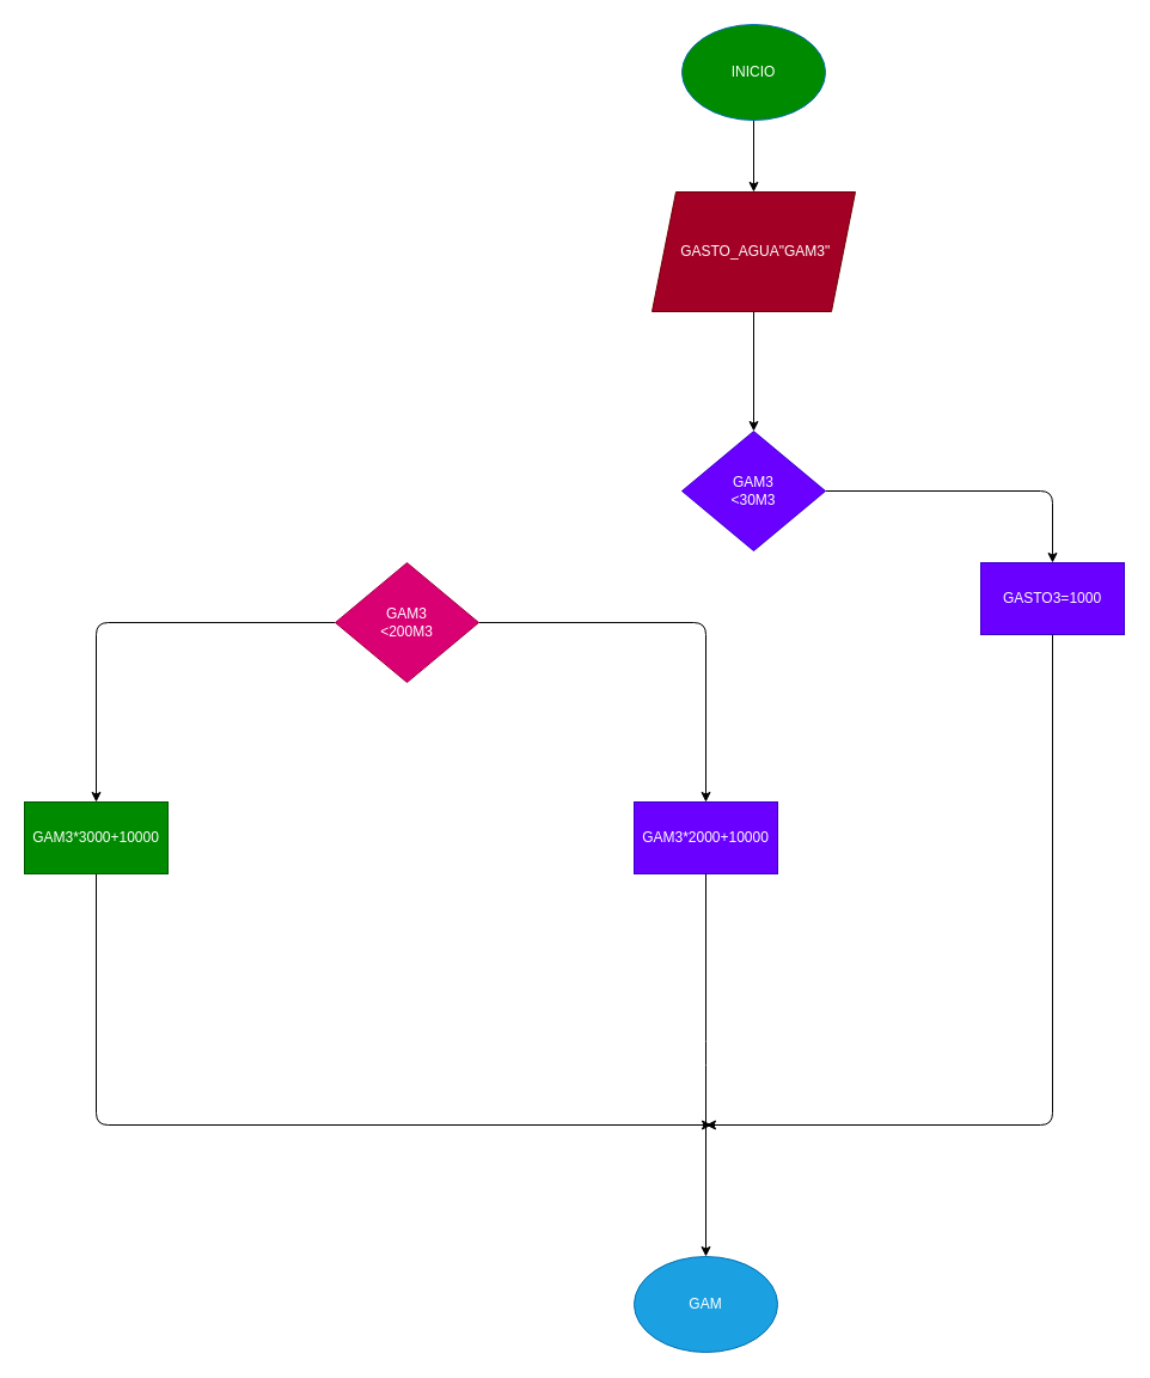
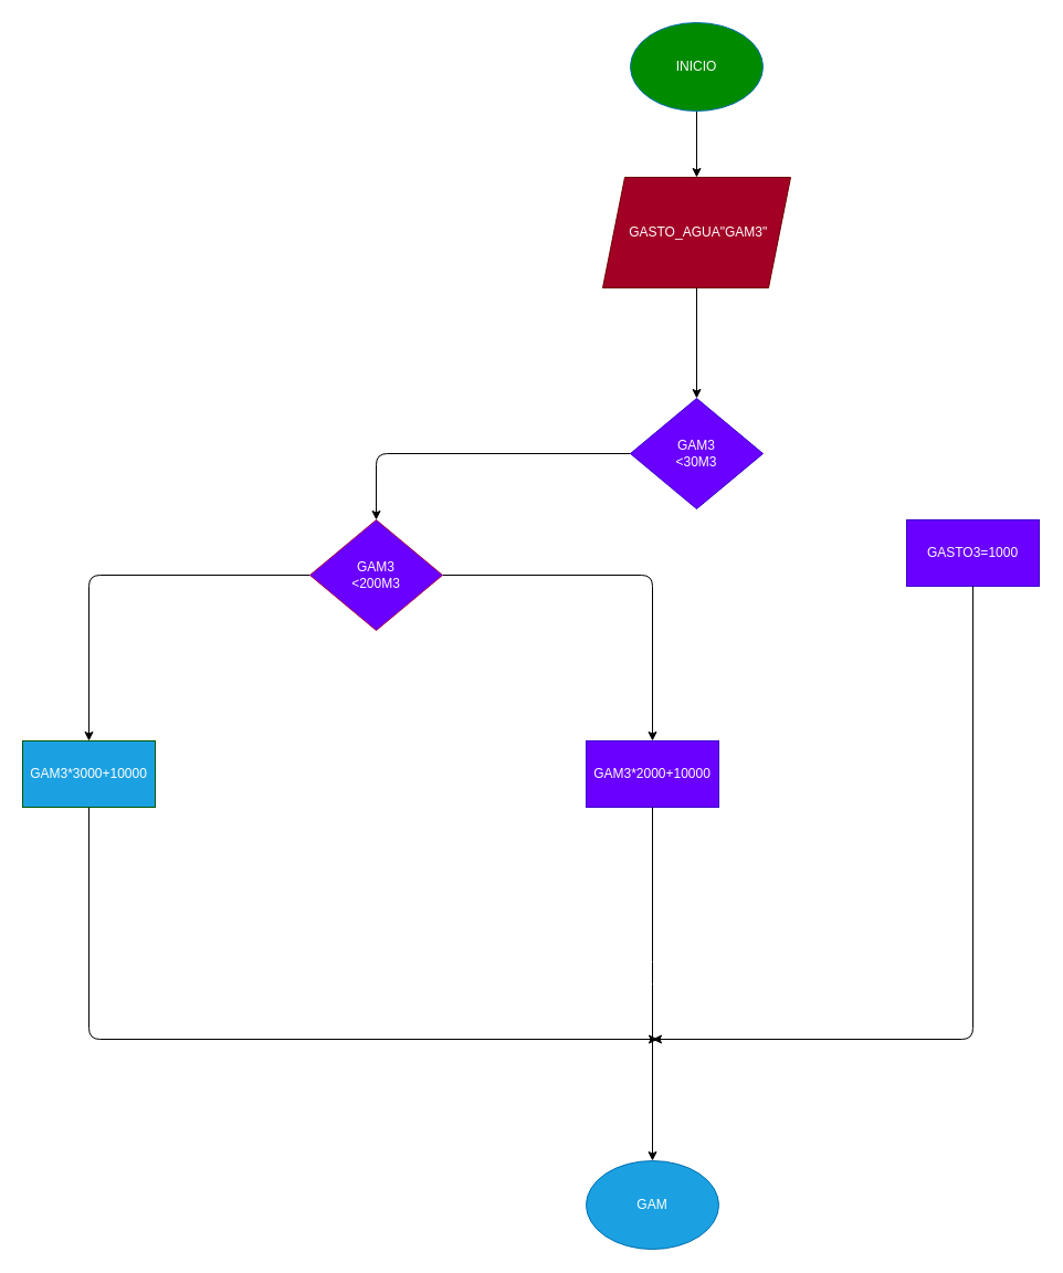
  <mxCell id="0" />
  <mxCell id="1" parent="0" />
  <mxCell id="2" value="" style="edgeStyle=none;html=1;" edge="1" parent="1" source="3" target="5"><mxGeometry relative="1" as="geometry" /></mxCell>
  <mxCell id="3" value="INICIO" style="ellipse;whiteSpace=wrap;html=1;fillColor=#008a00;fontColor=#ffffff;strokeColor=#006EAF;" vertex="1" parent="1"><mxGeometry x="570" y="20" width="120" height="80" as="geometry" /></mxCell>
  <mxCell id="4" value="" style="edgeStyle=none;html=1;" edge="1" parent="1" source="5" target="8"><mxGeometry relative="1" as="geometry" /></mxCell>
  <mxCell id="5" value="&amp;nbsp;GASTO_AGUA&quot;GAM3&quot;" style="shape=parallelogram;perimeter=parallelogramPerimeter;whiteSpace=wrap;html=1;fixedSize=1;fillColor=#a20025;strokeColor=#6F0000;fontColor=#ffffff;" vertex="1" parent="1"><mxGeometry x="545" y="160" width="170" height="100" as="geometry" /></mxCell>
- <mxCell id="7" value="" style="edgeStyle=none;html=1;" edge="1" parent="1" source="8" target="12"><mxGeometry relative="1" as="geometry"><Array as="points"><mxPoint x="880" y="410" /></Array></mxGeometry></mxCell>
+ <mxCell id="6" value="" style="edgeStyle=none;html=1;" edge="1" parent="1" source="8" target="11"><mxGeometry relative="1" as="geometry"><Array as="points"><mxPoint x="340" y="410" /></Array></mxGeometry></mxCell>
  <mxCell id="8" value="GAM3&lt;br&gt;&amp;lt;30M3" style="rhombus;whiteSpace=wrap;html=1;fillColor=#6a00ff;strokeColor=#3700CC;fontColor=#ffffff;" vertex="1" parent="1"><mxGeometry x="570" y="360" width="120" height="100" as="geometry" /></mxCell>
  <mxCell id="9" value="" style="edgeStyle=none;html=1;" edge="1" parent="1" source="11" target="13"><mxGeometry relative="1" as="geometry"><Array as="points"><mxPoint x="590" y="520" /></Array></mxGeometry></mxCell>
  <mxCell id="10" value="" style="edgeStyle=none;html=1;" edge="1" parent="1" source="11" target="15"><mxGeometry relative="1" as="geometry"><Array as="points"><mxPoint x="80" y="520" /></Array></mxGeometry></mxCell>
- <mxCell id="11" value="GAM3&lt;br&gt;&amp;lt;200M3" style="rhombus;whiteSpace=wrap;html=1;fillColor=#d80073;strokeColor=#A50040;fontColor=#ffffff;" vertex="1" parent="1"><mxGeometry x="280" y="470" width="120" height="100" as="geometry" /></mxCell>
+ <mxCell id="11" value="GAM3&lt;br&gt;&amp;lt;200M3" style="rhombus;whiteSpace=wrap;html=1;fillColor=#6a00ff;strokeColor=#A50040;fontColor=#ffffff;" vertex="1" parent="1"><mxGeometry x="280" y="470" width="120" height="100" as="geometry" /></mxCell>
  <mxCell id="12" value="GASTO3=1000" style="whiteSpace=wrap;html=1;fillColor=#6a00ff;strokeColor=#3700CC;fontColor=#ffffff;" vertex="1" parent="1"><mxGeometry x="820" y="470" width="120" height="60" as="geometry" /></mxCell>
  <mxCell id="13" value="GAM3*2000+10000" style="whiteSpace=wrap;html=1;fillColor=#6a00ff;strokeColor=#3700CC;fontColor=#ffffff;" vertex="1" parent="1"><mxGeometry x="530" y="670" width="120" height="60" as="geometry" /></mxCell>
  <mxCell id="14" value="" style="edgeStyle=none;html=1;" edge="1" parent="1" source="15"><mxGeometry relative="1" as="geometry"><mxPoint x="595" y="940" as="targetPoint" /><Array as="points"><mxPoint x="80" y="940" /></Array></mxGeometry></mxCell>
- <mxCell id="15" value="GAM3*3000+10000" style="whiteSpace=wrap;html=1;fillColor=#008a00;strokeColor=#005700;fontColor=#ffffff;" vertex="1" parent="1"><mxGeometry x="20" y="670" width="120" height="60" as="geometry" /></mxCell>
+ <mxCell id="15" value="GAM3*3000+10000" style="whiteSpace=wrap;html=1;fillColor=#1ba1e2;strokeColor=#005700;fontColor=#ffffff;" vertex="1" parent="1"><mxGeometry x="20" y="670" width="120" height="60" as="geometry" /></mxCell>
  <mxCell id="16" value="" style="endArrow=none;html=1;entryX=0.5;entryY=1;entryDx=0;entryDy=0;" edge="1" parent="1" target="13"><mxGeometry width="50" height="50" relative="1" as="geometry"><mxPoint x="590" y="940" as="sourcePoint" /><mxPoint x="560" y="850" as="targetPoint" /><Array as="points"><mxPoint x="590" y="880" /></Array></mxGeometry></mxCell>
  <mxCell id="17" value="" style="endArrow=classic;html=1;exitX=0.5;exitY=1;exitDx=0;exitDy=0;" edge="1" parent="1" source="12"><mxGeometry width="50" height="50" relative="1" as="geometry"><mxPoint x="840" y="700" as="sourcePoint" /><mxPoint x="590" y="940" as="targetPoint" /><Array as="points"><mxPoint x="880" y="940" /></Array></mxGeometry></mxCell>
  <mxCell id="18" value="" style="endArrow=classic;html=1;" edge="1" parent="1"><mxGeometry width="50" height="50" relative="1" as="geometry"><mxPoint x="590" y="940" as="sourcePoint" /><mxPoint x="590" y="1050" as="targetPoint" /></mxGeometry></mxCell>
  <mxCell id="19" value="GAM" style="ellipse;whiteSpace=wrap;html=1;fillColor=#1ba1e2;fontColor=#ffffff;strokeColor=#006EAF;" vertex="1" parent="1"><mxGeometry x="530" y="1050" width="120" height="80" as="geometry" /></mxCell>
